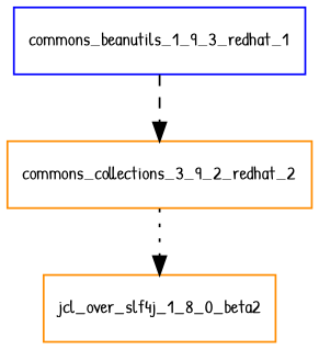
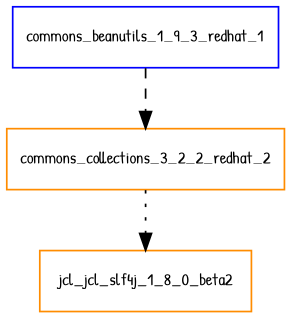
  digraph {
    fontname="Patrick Hand"
    node [color=darkorange fontname="Patrick Hand" fontsize=10.0 shape=box]
    edge [arrowhead=normal fontname="Patrick Hand"]
    commons_beanutils_1_9_3_redhat_1 [color=blue]
-   commons_collections_3_2_2_redhat_2 [label=commons_collections_3_9_2_redhat_2]
-   jcl_over_slf4j_1_8_0_beta2
+   commons_collections_3_2_2_redhat_2
+   jcl_over_slf4j_1_8_0_beta2 [label=jcl_jcl_slf4j_1_8_0_beta2]
    commons_beanutils_1_9_3_redhat_1 -> commons_collections_3_2_2_redhat_2 [style=dashed]
    commons_collections_3_2_2_redhat_2 -> jcl_over_slf4j_1_8_0_beta2 [style=dotted]
  }
